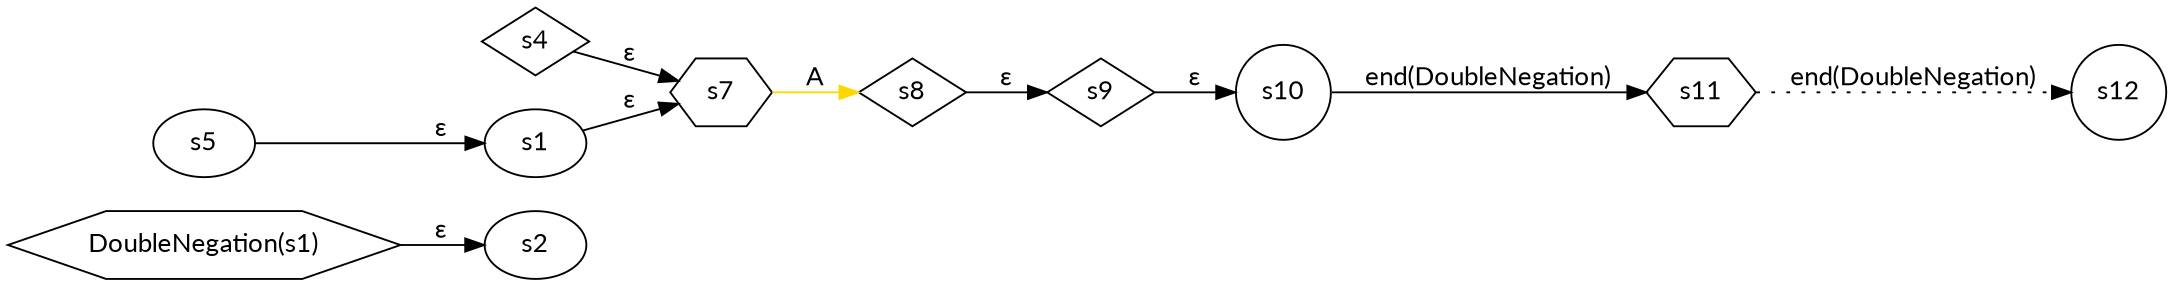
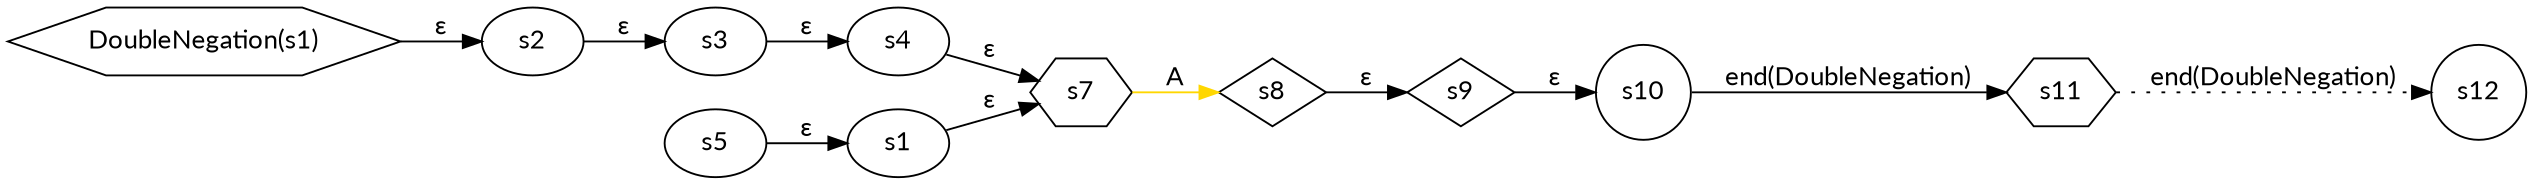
  digraph {
    fontname=Lato
    rankdir=LR
    node [fontname=Lato shape=ellipse]
    edge [fontname=Lato]
    "DoubleNegation(s1)" [shape=hexagon]
    s2
-   s4 [shape=diamond]
+   s3
+   s4
    s7 [shape=hexagon]
    s5
    n7 [label=s1]
    s8 [shape=diamond]
    s9 [shape=diamond]
    s10 [shape=circle]
    s11 [shape=hexagon]
    s12 [shape=circle]
    "DoubleNegation(s1)" -> s2 [label="ε"]
+   s2 -> s3 [label="ε"]
+   s3 -> s4 [label="ε"]
    s4 -> s7 [label="ε"]
    s7 -> s8 [color=gold label=A]
    s5 -> n7 [label="ε"]
    n7 -> s7 [label="ε"]
    s8 -> s9 [label="ε"]
    s9 -> s10 [label="ε"]
    s10 -> s11 [label="end(DoubleNegation)"]
    s11 -> s12 [label="end(DoubleNegation)" style=dotted]
  }
